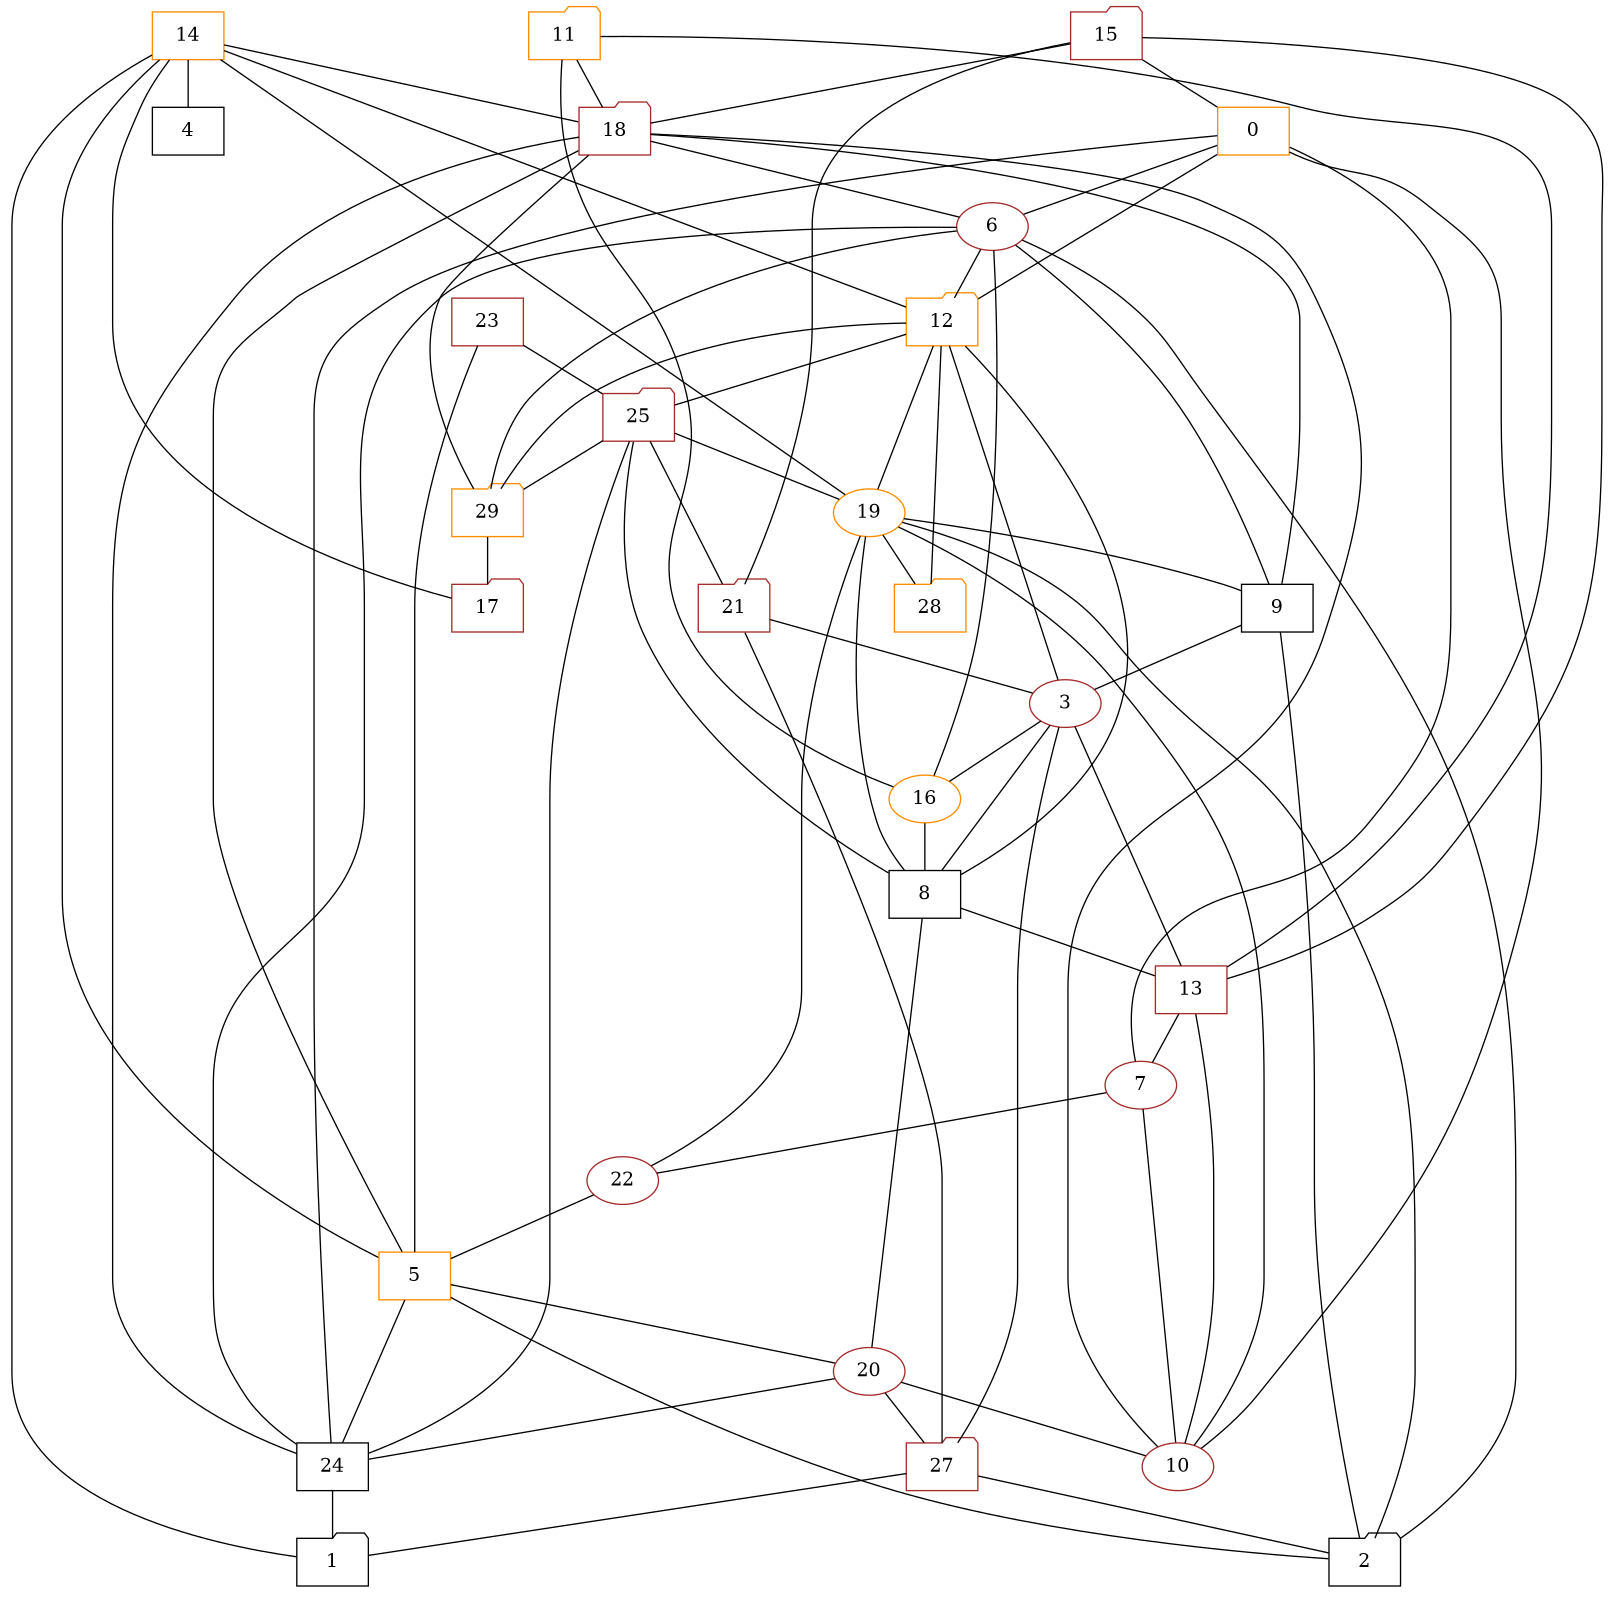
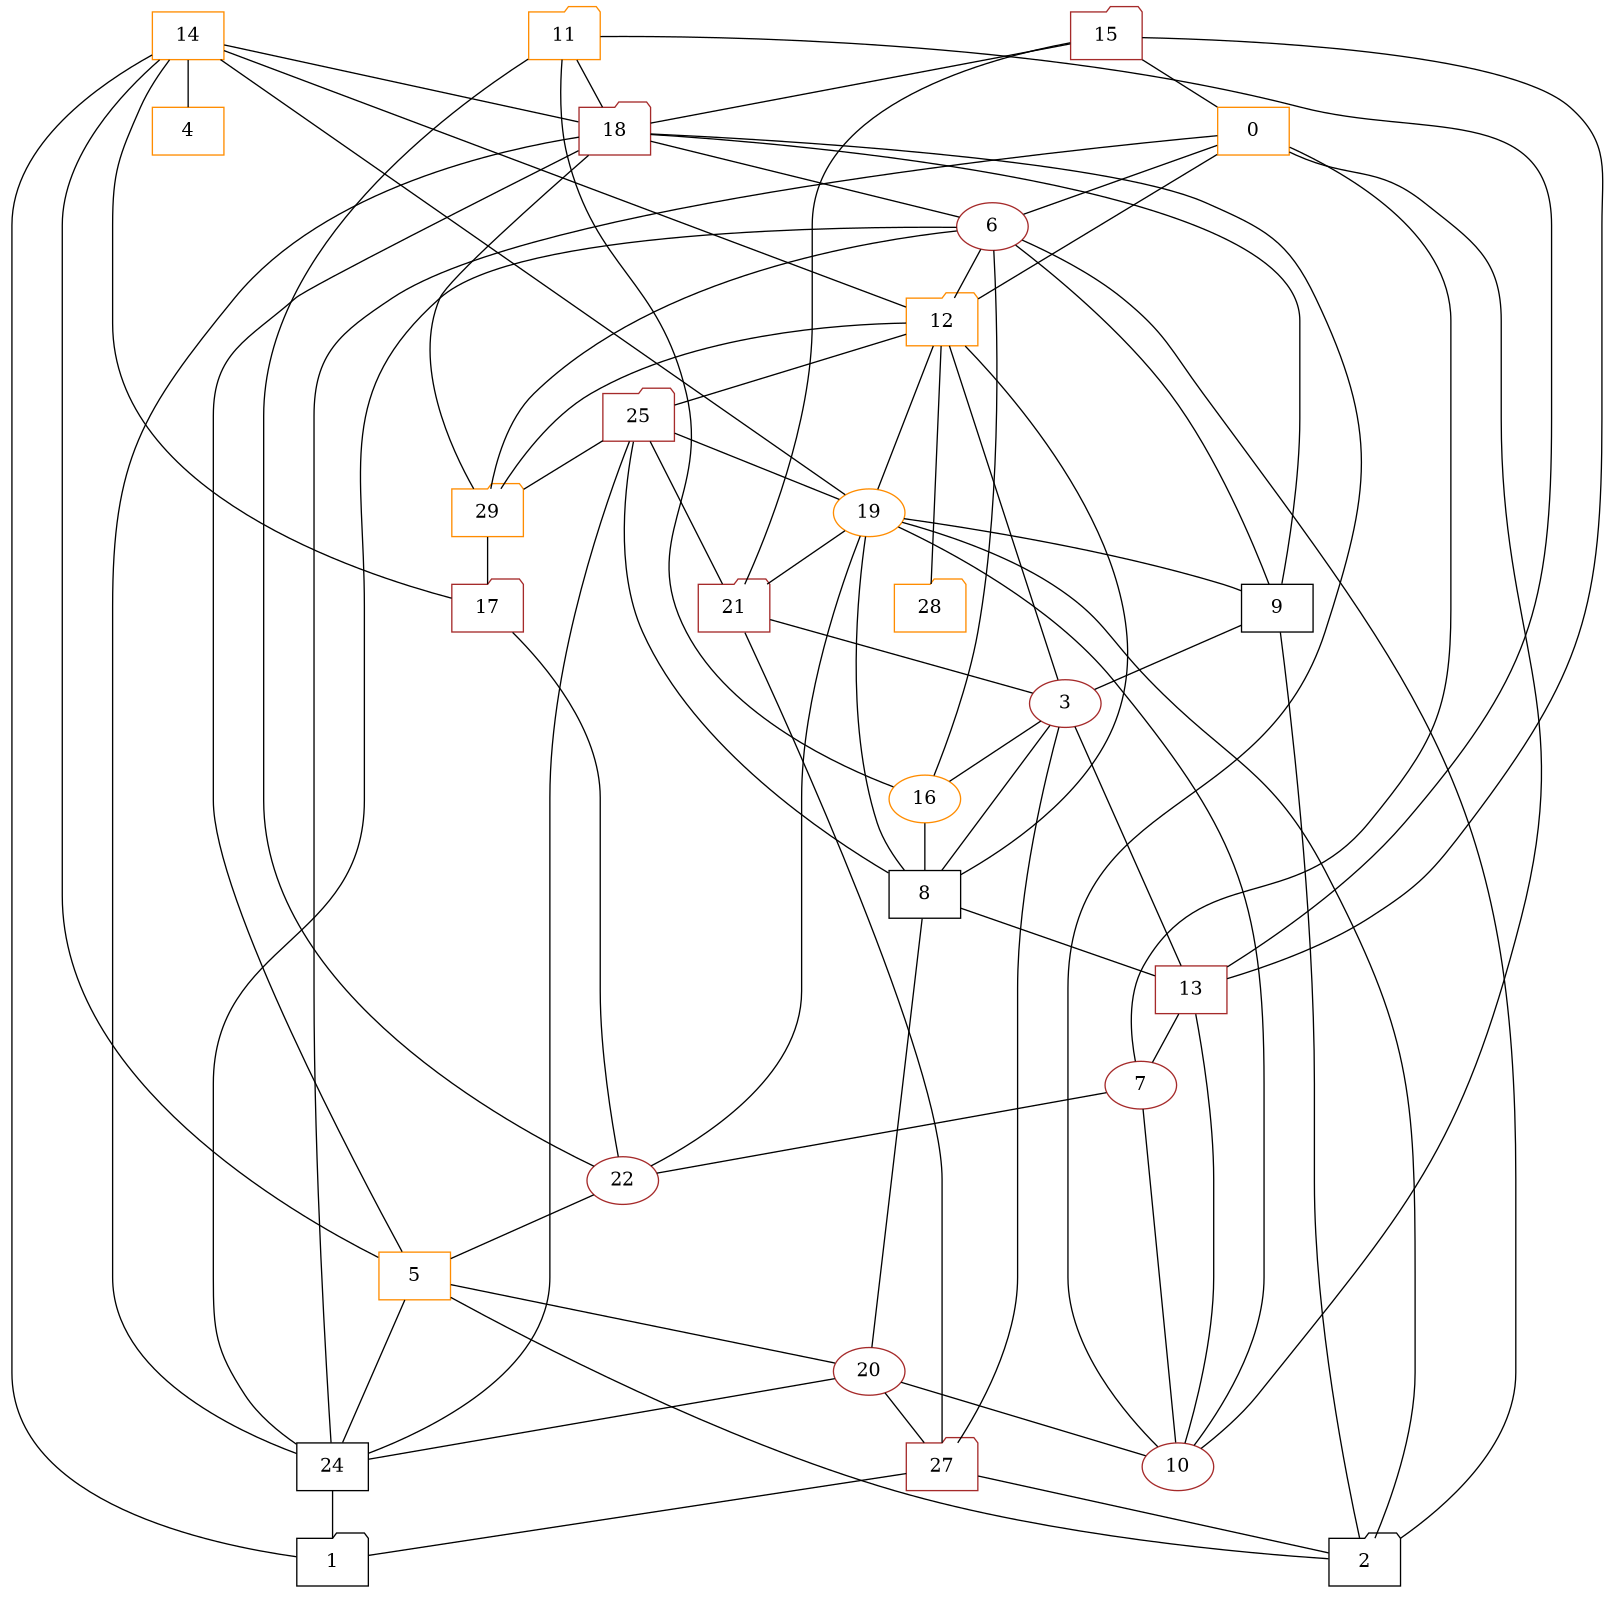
  graph {
    node [color=brown shape=folder]
    0 [color=darkorange shape=box]
    6 [shape=ellipse]
    7 [shape=ellipse]
    24 [color=black shape=box]
    12 [color=darkorange]
    10 [shape=ellipse]
    22 [shape=ellipse]
    25
    1 [color=black]
    2 [color=black]
    9 [color=black shape=box]
    19 [color=darkorange shape=ellipse]
    3 [shape=ellipse]
    21
    8 [color=black shape=box]
    13 [shape=box]
    16 [color=darkorange shape=ellipse]
    27
    5 [color=darkorange shape=box]
    20 [shape=ellipse]
    28 [color=darkorange]
    29 [color=darkorange]
    11 [color=darkorange]
    18
    14 [color=darkorange shape=box]
-   4 [color=black shape=box]
+   4 [color=darkorange shape=box]
    17
    15
-   23 [shape=box]
    0 -- 6
    0 -- 7
    0 -- 24
    6 -- 12
    7 -- 10
    7 -- 22
    24 -- 6
    24 -- 25
    24 -- 1
    12 -- 0
    12 -- 25
    12 -- 19
    12 -- 3
    12 -- 8
    12 -- 28
    10 -- 0
    10 -- 19
    22 -- 19
    22 -- 5
    25 -- 19
    25 -- 21
    25 -- 29
    2 -- 6
    2 -- 9
    2 -- 19
    9 -- 6
    9 -- 3
    19 -- 9
-   19 -- 28
+   19 -- 21
    3 -- 8
    3 -- 13
    3 -- 16
    3 -- 27
    21 -- 3
    21 -- 27
    8 -- 25
    8 -- 19
    8 -- 13
    13 -- 7
    13 -- 10
    16 -- 6
    16 -- 8
    27 -- 1
    27 -- 2
    5 -- 24
    5 -- 2
    5 -- 20
    20 -- 24
    20 -- 10
    20 -- 8
    20 -- 27
    29 -- 6
    29 -- 12
    29 -- 17
+   11 -- 22
    11 -- 13
    11 -- 16
    11 -- 18
    18 -- 6
    18 -- 24
    18 -- 10
    18 -- 9
    18 -- 5
    18 -- 29
    14 -- 12
    14 -- 1
    14 -- 19
    14 -- 5
    14 -- 18
    14 -- 4
    14 -- 17
+   17 -- 22
    15 -- 0
    15 -- 21
    15 -- 13
    15 -- 18
-   23 -- 25
-   23 -- 5
  }
